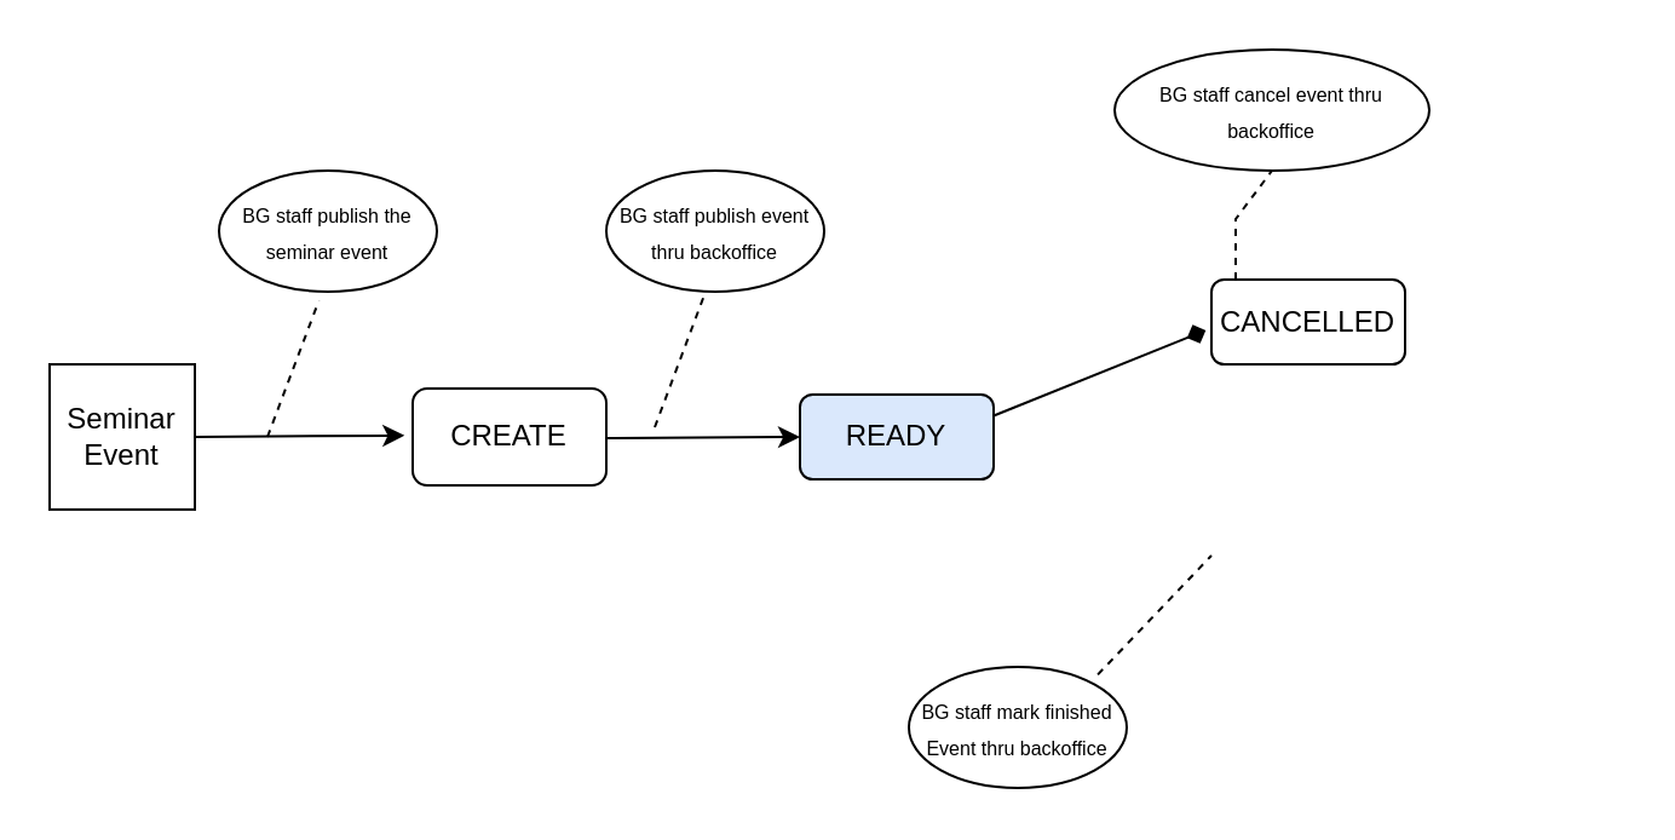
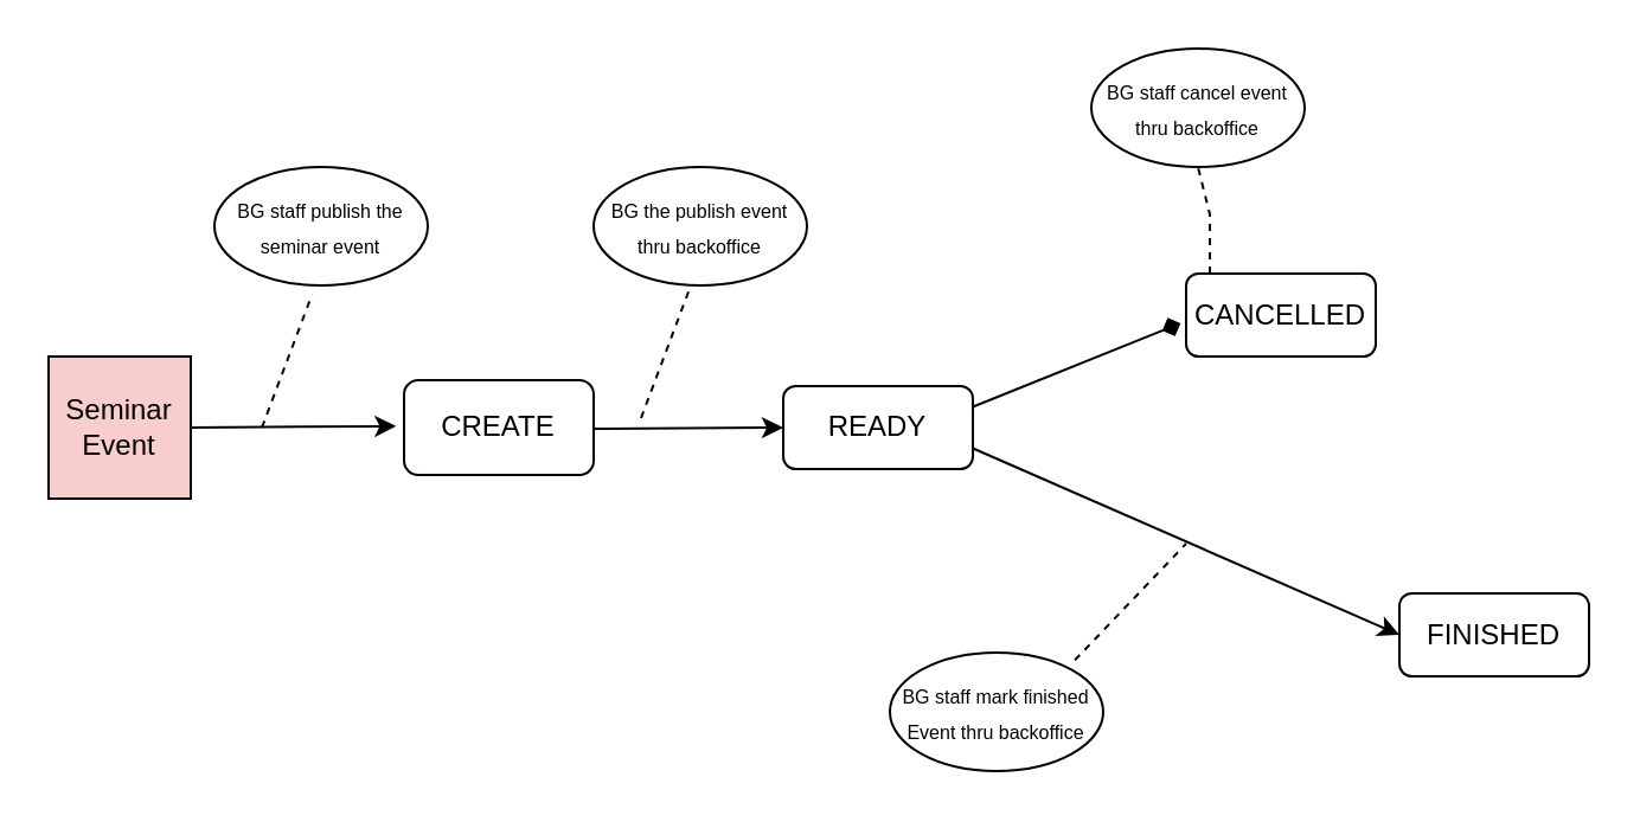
  <mxCell id="0" />
  <mxCell id="1" parent="0" />
- <mxCell id="2" value="Seminar Event" style="whiteSpace=wrap;html=1;aspect=fixed;" vertex="1" parent="1"><mxGeometry x="20" y="150" width="60" height="60" as="geometry" /></mxCell>
+ <mxCell id="2" value="Seminar Event" style="whiteSpace=wrap;html=1;aspect=fixed;fillColor=#f8cecc;" vertex="1" parent="1"><mxGeometry x="20" y="150" width="60" height="60" as="geometry" /></mxCell>
  <mxCell id="3" value="CREATE" style="rounded=1;whiteSpace=wrap;html=1;" vertex="1" parent="1"><mxGeometry x="170" y="160" width="80" height="40" as="geometry" /></mxCell>
  <mxCell id="4" value="&lt;font style=&quot;font-size: 8px;&quot;&gt;BG staff publish the seminar event&lt;/font&gt;" style="ellipse;whiteSpace=wrap;html=1;" vertex="1" parent="1"><mxGeometry x="90" y="70" width="90" height="50" as="geometry" /></mxCell>
  <mxCell id="5" value="" style="endArrow=none;dashed=1;html=1;rounded=0;entryX=0.458;entryY=1.075;entryDx=0;entryDy=0;entryPerimeter=0;" edge="1" parent="1" target="4"><mxGeometry width="50" height="50" relative="1" as="geometry"><mxPoint x="110" y="180" as="sourcePoint" /><mxPoint x="320" y="180" as="targetPoint" /></mxGeometry></mxCell>
- <mxCell id="6" value="READY" style="rounded=1;whiteSpace=wrap;html=1;fillColor=#dae8fc;" vertex="1" parent="1"><mxGeometry x="330" y="162.5" width="80" height="35" as="geometry" /></mxCell>
+ <mxCell id="6" value="READY" style="rounded=1;whiteSpace=wrap;html=1;" vertex="1" parent="1"><mxGeometry x="330" y="162.5" width="80" height="35" as="geometry" /></mxCell>
  <mxCell id="7" value="" style="endArrow=classic;html=1;rounded=0;entryX=-0.042;entryY=0.485;entryDx=0;entryDy=0;entryPerimeter=0;" edge="1" parent="1" target="3"><mxGeometry width="50" height="50" relative="1" as="geometry"><mxPoint x="80" y="180" as="sourcePoint" /><mxPoint x="130" y="130" as="targetPoint" /></mxGeometry></mxCell>
  <mxCell id="8" value="" style="endArrow=classic;html=1;rounded=0;" edge="1" parent="1"><mxGeometry width="50" height="50" relative="1" as="geometry"><mxPoint x="250" y="180.5" as="sourcePoint" /><mxPoint x="330" y="180" as="targetPoint" /></mxGeometry></mxCell>
- <mxCell id="9" value="&lt;font style=&quot;font-size: 8px;&quot;&gt;BG staff publish event thru backoffice&lt;/font&gt;" style="ellipse;whiteSpace=wrap;html=1;" vertex="1" parent="1"><mxGeometry x="250" y="70" width="90" height="50" as="geometry" /></mxCell>
+ <mxCell id="9" value="&lt;font style=&quot;font-size: 8px;&quot;&gt;BG the publish event thru backoffice&lt;/font&gt;" style="ellipse;whiteSpace=wrap;html=1;" vertex="1" parent="1"><mxGeometry x="250" y="70" width="90" height="50" as="geometry" /></mxCell>
  <mxCell id="10" value="" style="endArrow=none;dashed=1;html=1;rounded=0;entryX=0.458;entryY=1.075;entryDx=0;entryDy=0;entryPerimeter=0;" edge="1" parent="1"><mxGeometry width="50" height="50" relative="1" as="geometry"><mxPoint x="270" y="176" as="sourcePoint" /><mxPoint x="291" y="120" as="targetPoint" /></mxGeometry></mxCell>
  <mxCell id="11" value="" style="endArrow=diamond;html=1;rounded=0;exitX=1;exitY=0.25;exitDx=0;exitDy=0;entryX=-0.029;entryY=0.599;entryDx=0;entryDy=0;entryPerimeter=0;" edge="1" parent="1" source="6" target="12"><mxGeometry width="50" height="50" relative="1" as="geometry"><mxPoint x="410" y="120.5" as="sourcePoint" /><mxPoint x="490" y="120" as="targetPoint" /></mxGeometry></mxCell>
  <mxCell id="12" value="CANCELLED" style="rounded=1;whiteSpace=wrap;html=1;" vertex="1" parent="1"><mxGeometry x="500" y="115" width="80" height="35" as="geometry" /></mxCell>
- <mxCell id="14" value="&lt;font style=&quot;font-size: 8px;&quot;&gt;BG staff cancel event thru backoffice&lt;/font&gt;" style="ellipse;whiteSpace=wrap;html=1;" vertex="1" parent="1"><mxGeometry x="460" y="20" width="130" height="50" as="geometry" /></mxCell>
+ <mxCell id="13" value="FINISHED" style="rounded=1;whiteSpace=wrap;html=1;" vertex="1" parent="1"><mxGeometry x="590" y="250" width="80" height="35" as="geometry" /></mxCell>
+ <mxCell id="14" value="&lt;font style=&quot;font-size: 8px;&quot;&gt;BG staff cancel event thru backoffice&lt;/font&gt;" style="ellipse;whiteSpace=wrap;html=1;" vertex="1" parent="1"><mxGeometry x="460" width="90" height="50" as="geometry" y="20" /></mxCell>
  <mxCell id="15" value="" style="endArrow=none;dashed=1;html=1;rounded=0;entryX=0.5;entryY=1;entryDx=0;entryDy=0;" edge="1" parent="1" target="14"><mxGeometry width="50" height="50" relative="1" as="geometry"><mxPoint x="510" y="115" as="sourcePoint" /><mxPoint x="531" y="59" as="targetPoint" /><Array as="points"><mxPoint x="510" y="90" /></Array></mxGeometry></mxCell>
+ <mxCell id="16" value="" style="endArrow=classic;html=1;rounded=0;exitX=1;exitY=0.75;exitDx=0;exitDy=0;entryX=0;entryY=0.5;entryDx=0;entryDy=0;" edge="1" parent="1" source="6" target="13"><mxGeometry width="50" height="50" relative="1" as="geometry"><mxPoint x="420" y="173" as="sourcePoint" /><mxPoint x="508" y="146" as="targetPoint" /></mxGeometry></mxCell>
  <mxCell id="17" value="&lt;font style=&quot;font-size: 8px;&quot;&gt;BG staff mark finished Event thru backoffice&lt;/font&gt;" style="ellipse;whiteSpace=wrap;html=1;" vertex="1" parent="1"><mxGeometry x="375" y="275" width="90" height="50" as="geometry" /></mxCell>
  <mxCell id="18" value="" style="endArrow=none;dashed=1;html=1;rounded=0;entryX=0.458;entryY=1.075;entryDx=0;entryDy=0;entryPerimeter=0;exitX=0.867;exitY=0.064;exitDx=0;exitDy=0;exitPerimeter=0;" edge="1" parent="1" source="17"><mxGeometry width="50" height="50" relative="1" as="geometry"><mxPoint x="479" y="285" as="sourcePoint" /><mxPoint x="500" y="229" as="targetPoint" /></mxGeometry></mxCell>
